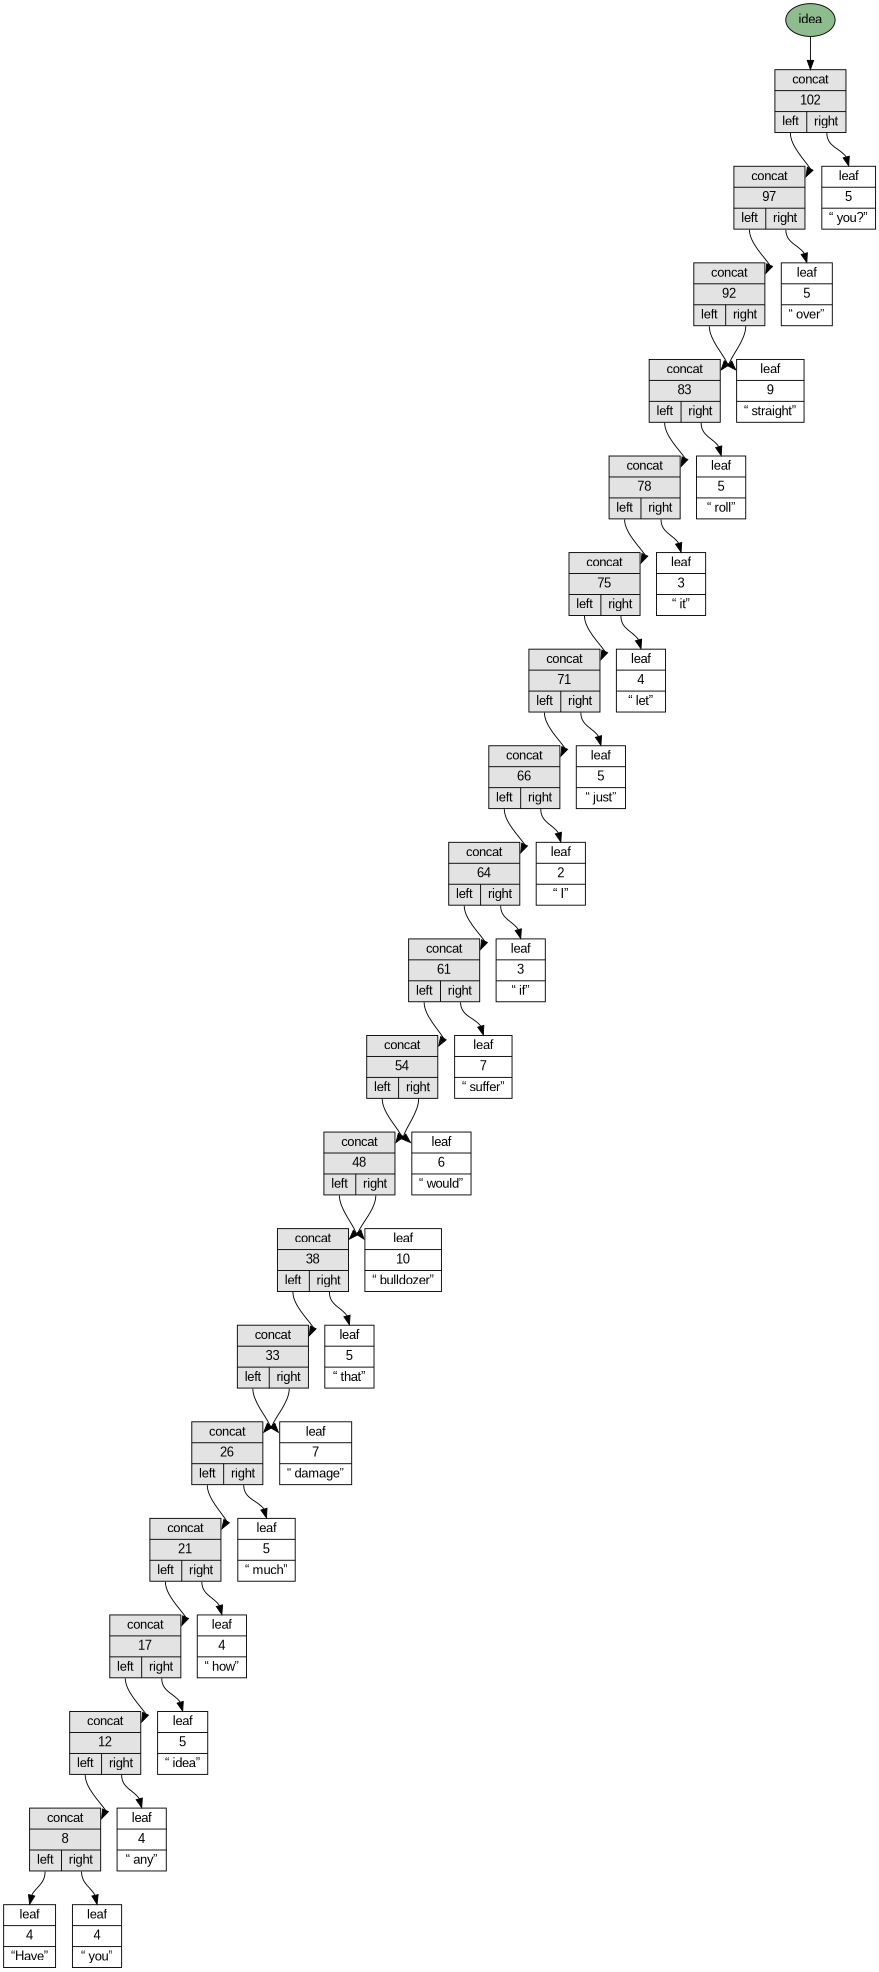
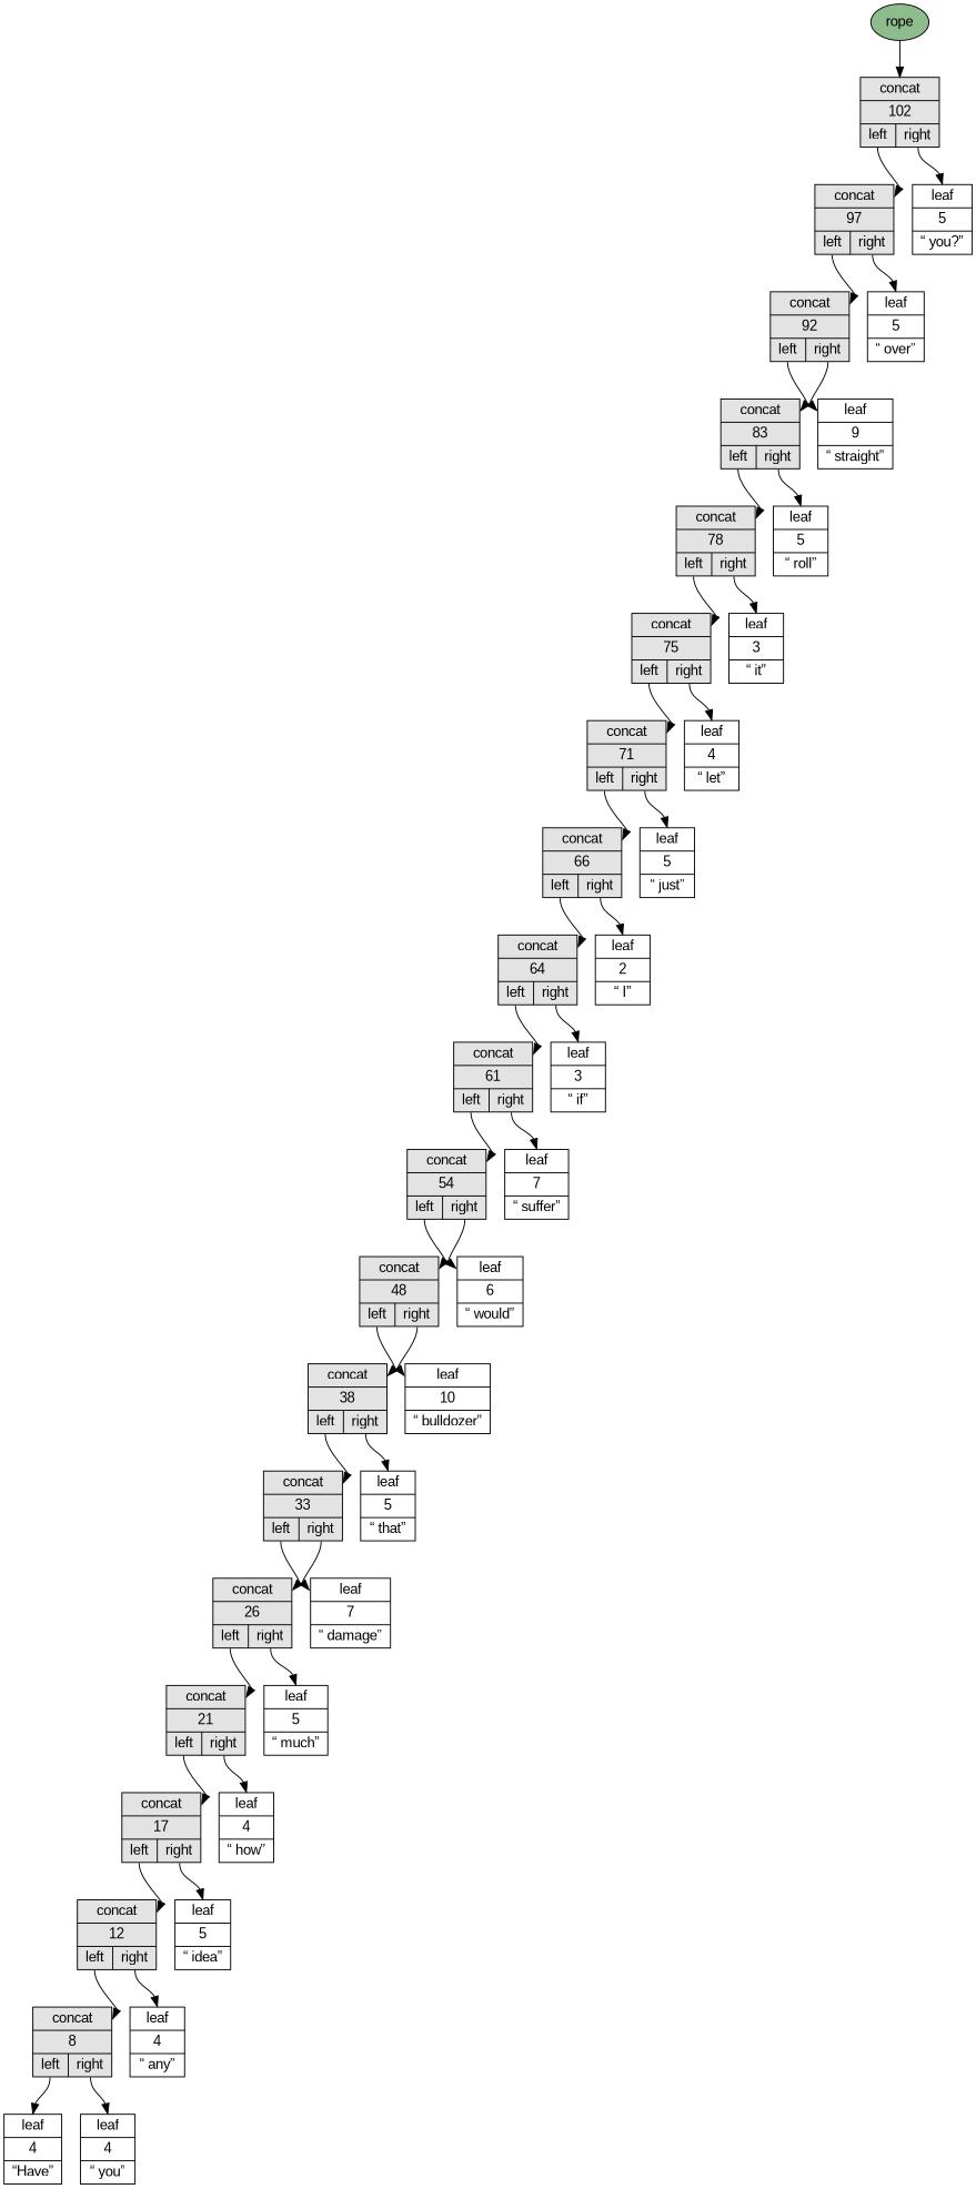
  digraph {
    fontname="Liberation Sans"
    node [shape=record fontname="Liberation Sans"]
    edge [headport=type tailport=left fontname="Liberation Sans"]
    n1 [fillcolor=gray89 label="{<type> concat | <length> 102 | { <left> left | <right> right } }" style=filled]
    n2 [fillcolor=gray89 label="{<type> concat | <length> 97 | { <left> left | <right> right } }" style=filled]
    n3 [label="{ <type> leaf | <length> 5 | <value> &#8220; you?&#8221; }"]
    n4 [fillcolor=gray89 label="{<type> concat | <length> 92 | { <left> left | <right> right } }" style=filled]
    n5 [label="{ <type> leaf | <length> 5 | <value> &#8220; over&#8221; }"]
    n6 [fillcolor=gray89 label="{<type> concat | <length> 83 | { <left> left | <right> right } }" style=filled]
    n7 [label="{ <type> leaf | <length> 9 | <value> &#8220; straight&#8221; }"]
    n8 [fillcolor=gray89 label="{<type> concat | <length> 78 | { <left> left | <right> right } }" style=filled]
    n9 [label="{ <type> leaf | <length> 5 | <value> &#8220; roll&#8221; }"]
    n10 [fillcolor=gray89 label="{<type> concat | <length> 75 | { <left> left | <right> right } }" style=filled]
    n11 [label="{ <type> leaf | <length> 3 | <value> &#8220; it&#8221; }"]
    n12 [fillcolor=gray89 label="{<type> concat | <length> 71 | { <left> left | <right> right } }" style=filled]
    n13 [label="{ <type> leaf | <length> 4 | <value> &#8220; let&#8221; }"]
    n14 [fillcolor=gray89 label="{<type> concat | <length> 66 | { <left> left | <right> right } }" style=filled]
    n15 [label="{ <type> leaf | <length> 5 | <value> &#8220; just&#8221; }"]
    n16 [fillcolor=gray89 label="{<type> concat | <length> 64 | { <left> left | <right> right } }" style=filled]
    n17 [label="{ <type> leaf | <length> 2 | <value> &#8220; I&#8221; }"]
    n18 [fillcolor=gray89 label="{<type> concat | <length> 61 | { <left> left | <right> right } }" style=filled]
    n19 [label="{ <type> leaf | <length> 3 | <value> &#8220; if&#8221; }"]
    n20 [fillcolor=gray89 label="{<type> concat | <length> 54 | { <left> left | <right> right } }" style=filled]
    n21 [label="{ <type> leaf | <length> 7 | <value> &#8220; suffer&#8221; }"]
    n22 [fillcolor=gray89 label="{<type> concat | <length> 48 | { <left> left | <right> right } }" style=filled]
    n23 [label="{ <type> leaf | <length> 6 | <value> &#8220; would&#8221; }"]
    n24 [fillcolor=gray89 label="{<type> concat | <length> 38 | { <left> left | <right> right } }" style=filled]
    n25 [label="{ <type> leaf | <length> 10 | <value> &#8220; bulldozer&#8221; }"]
    n26 [fillcolor=gray89 label="{<type> concat | <length> 33 | { <left> left | <right> right } }" style=filled]
    n27 [label="{ <type> leaf | <length> 5 | <value> &#8220; that&#8221; }"]
    n28 [fillcolor=gray89 label="{<type> concat | <length> 26 | { <left> left | <right> right } }" style=filled]
    n29 [label="{ <type> leaf | <length> 7 | <value> &#8220; damage&#8221; }"]
    n30 [fillcolor=gray89 label="{<type> concat | <length> 21 | { <left> left | <right> right } }" style=filled]
    n31 [label="{ <type> leaf | <length> 5 | <value> &#8220; much&#8221; }"]
    n32 [fillcolor=gray89 label="{<type> concat | <length> 17 | { <left> left | <right> right } }" style=filled]
    n33 [label="{ <type> leaf | <length> 4 | <value> &#8220; how&#8221; }"]
    n34 [fillcolor=gray89 label="{<type> concat | <length> 12 | { <left> left | <right> right } }" style=filled]
    n35 [label="{ <type> leaf | <length> 5 | <value> &#8220; idea&#8221; }"]
    n36 [fillcolor=gray89 label="{<type> concat | <length> 8 | { <left> left | <right> right } }" style=filled]
    n37 [label="{ <type> leaf | <length> 4 | <value> &#8220; any&#8221; }"]
    n38 [label="{ <type> leaf | <length> 4 | <value> &#8220;Have&#8221; }"]
    n39 [label="{ <type> leaf | <length> 4 | <value> &#8220; you&#8221; }"]
-   n40 [fillcolor=darkseagreen label=idea shape=oval style=filled]
+   n40 [fillcolor=darkseagreen label=rope shape=oval style=filled]
    n1 -> n2
    n1 -> n3 [tailport=right]
    n2 -> n4
    n2 -> n5 [tailport=right]
    n4 -> n6
    n4 -> n7 [tailport=right]
    n6 -> n8
    n6 -> n9 [tailport=right]
    n8 -> n10
    n8 -> n11 [tailport=right]
    n10 -> n12
    n10 -> n13 [tailport=right]
    n12 -> n14
    n12 -> n15 [tailport=right]
    n14 -> n16
    n14 -> n17 [tailport=right]
    n16 -> n18
    n16 -> n19 [tailport=right]
    n18 -> n20
    n18 -> n21 [tailport=right]
    n20 -> n22
    n20 -> n23 [tailport=right]
    n22 -> n24
    n22 -> n25 [tailport=right]
    n24 -> n26
    n24 -> n27 [tailport=right]
    n26 -> n28
    n26 -> n29 [tailport=right]
    n28 -> n30
    n28 -> n31 [tailport=right]
    n30 -> n32
    n30 -> n33 [tailport=right]
    n32 -> n34
    n32 -> n35 [tailport=right]
    n34 -> n36
    n34 -> n37 [tailport=right]
    n36 -> n38
    n36 -> n39 [tailport=right]
    n40 -> n1 [headport="" tailport=""]
  }
